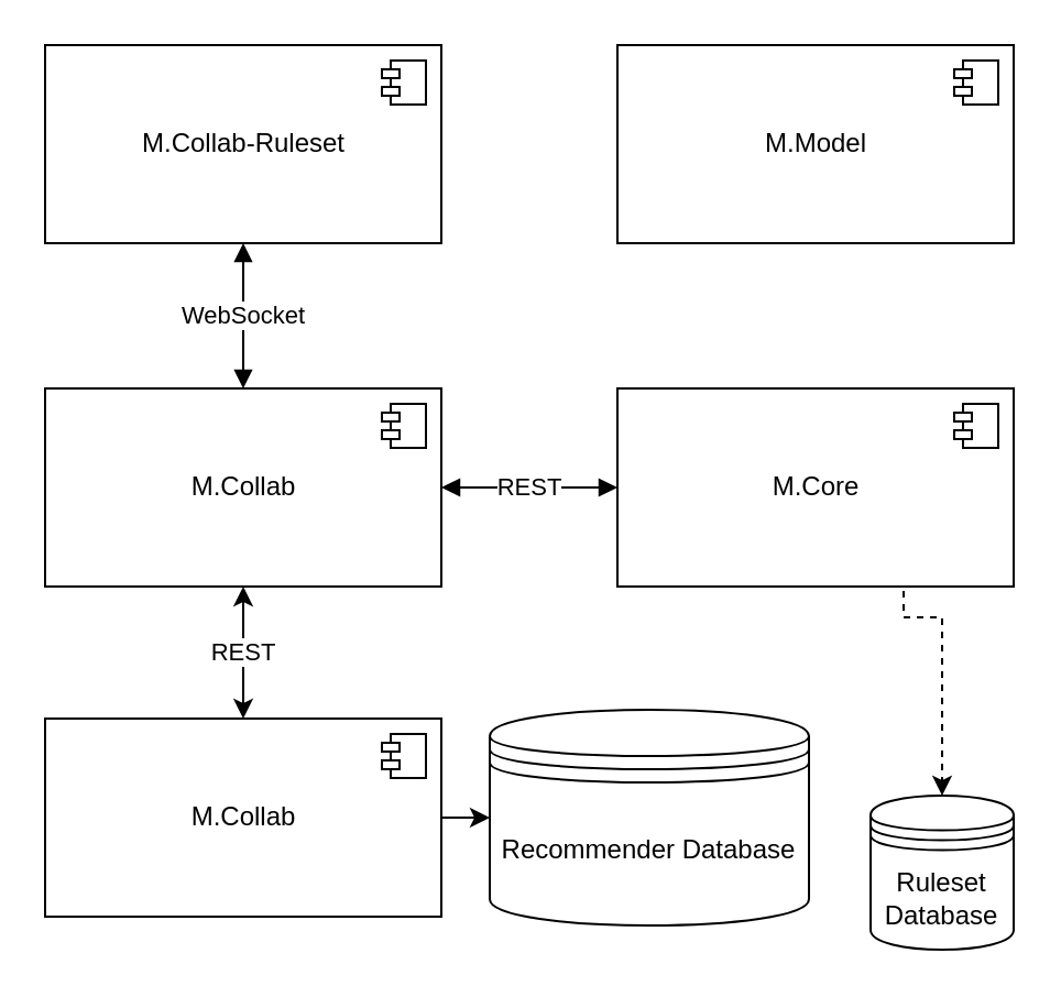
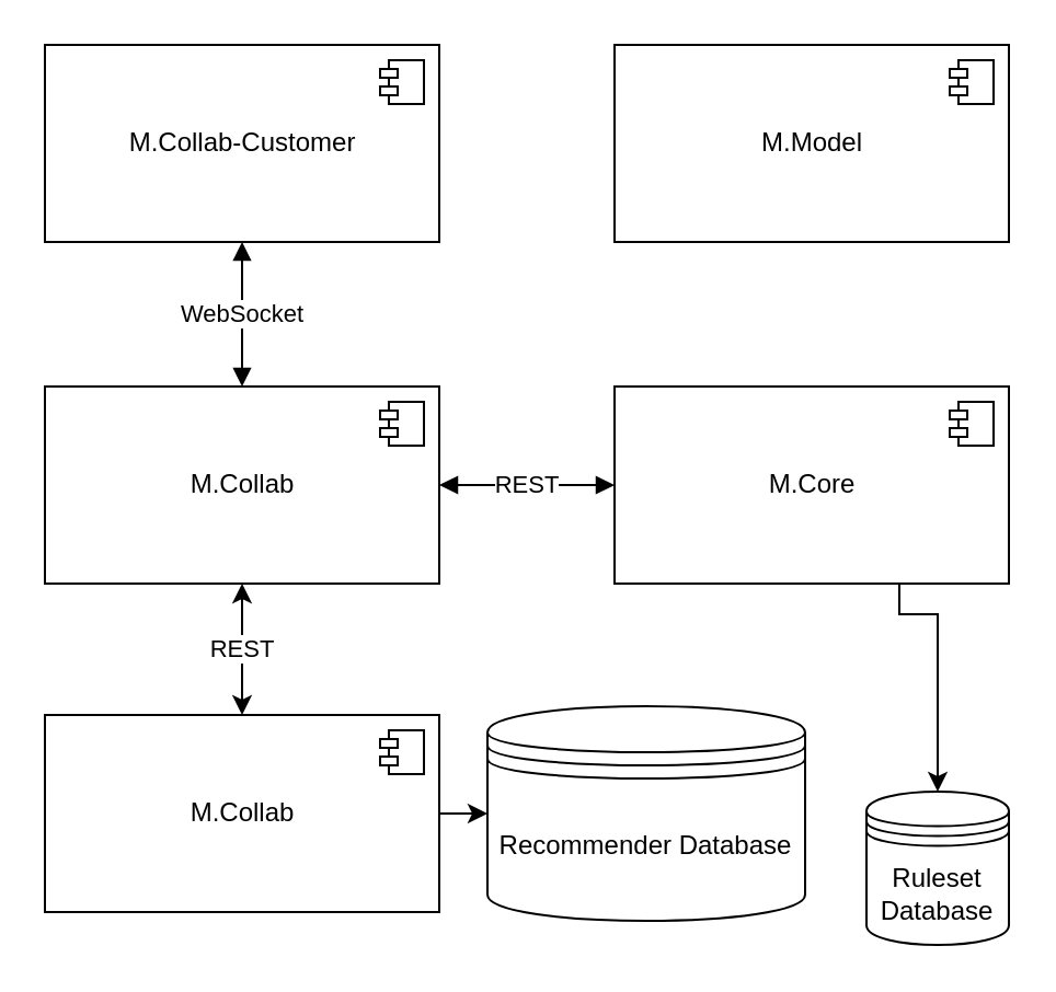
  <mxCell id="0" />
  <mxCell id="1" parent="0" />
  <mxCell id="2" value="M.Model" style="html=1;" parent="1" vertex="1"><mxGeometry x="280" y="20" width="180" height="90" as="geometry" /></mxCell>
  <mxCell id="3" value="" style="shape=component;jettyWidth=8;jettyHeight=4;" parent="2" vertex="1"><mxGeometry x="1" width="20" height="20" relative="1" as="geometry"><mxPoint x="-27" y="7" as="offset" /></mxGeometry></mxCell>
  <mxCell id="4" value="REST" style="edgeStyle=orthogonalEdgeStyle;rounded=0;orthogonalLoop=1;jettySize=auto;html=1;exitX=0.5;exitY=0;exitDx=0;exitDy=0;entryX=0.5;entryY=1;entryDx=0;entryDy=0;startArrow=classic;startFill=1;" edge="1" parent="1" source="16" target="5"><mxGeometry relative="1" as="geometry" /></mxCell>
  <mxCell id="5" value="M.Collab" style="html=1;" parent="1" vertex="1"><mxGeometry x="20" y="176" width="180" height="90" as="geometry" /></mxCell>
  <mxCell id="6" value="" style="shape=component;jettyWidth=8;jettyHeight=4;" parent="5" vertex="1"><mxGeometry x="1" width="20" height="20" relative="1" as="geometry"><mxPoint x="-27" y="7" as="offset" /></mxGeometry></mxCell>
- <mxCell id="7" style="edgeStyle=orthogonalEdgeStyle;rounded=0;orthogonalLoop=1;jettySize=auto;html=1;exitX=0.5;exitY=1;exitDx=0;exitDy=0;entryX=0.5;entryY=0;entryDx=0;entryDy=0;dashed=1;" parent="1" source="8" target="10" edge="1"><mxGeometry relative="1" as="geometry"><Array as="points"><mxPoint x="410" y="266" /><mxPoint x="410" y="280" /><mxPoint x="428" y="280" /></Array></mxGeometry></mxCell>
+ <mxCell id="7" style="edgeStyle=orthogonalEdgeStyle;rounded=0;orthogonalLoop=1;jettySize=auto;html=1;exitX=0.5;exitY=1;exitDx=0;exitDy=0;entryX=0.5;entryY=0;entryDx=0;entryDy=0;" parent="1" source="8" target="10" edge="1"><mxGeometry relative="1" as="geometry"><Array as="points"><mxPoint x="410" y="266" /><mxPoint x="410" y="280" /><mxPoint x="428" y="280" /></Array></mxGeometry></mxCell>
  <mxCell id="8" value="M.Core" style="html=1;" parent="1" vertex="1"><mxGeometry x="280" y="176" width="180" height="90" as="geometry" /></mxCell>
  <mxCell id="9" value="" style="shape=component;jettyWidth=8;jettyHeight=4;" parent="8" vertex="1"><mxGeometry x="1" width="20" height="20" relative="1" as="geometry"><mxPoint x="-27" y="7" as="offset" /></mxGeometry></mxCell>
  <mxCell id="10" value="Ruleset Database" style="shape=datastore;whiteSpace=wrap;html=1;" parent="1" vertex="1"><mxGeometry x="395" y="361" width="65" height="70" as="geometry" /></mxCell>
  <mxCell id="11" value="REST" style="endArrow=block;startArrow=block;endFill=1;startFill=1;html=1;entryX=1;entryY=0.5;entryDx=0;entryDy=0;exitX=0;exitY=0.5;exitDx=0;exitDy=0;" parent="1" source="8" target="5" edge="1"><mxGeometry width="160" relative="1" as="geometry"><mxPoint x="140" y="186" as="sourcePoint" /><mxPoint x="300" y="186" as="targetPoint" /><mxPoint as="offset" /></mxGeometry></mxCell>
- <mxCell id="12" value="M.Collab-Ruleset" style="html=1;" parent="1" vertex="1"><mxGeometry x="20" y="20" width="180" height="90" as="geometry" /></mxCell>
+ <mxCell id="12" value="M.Collab-Customer" style="html=1;" parent="1" vertex="1"><mxGeometry x="20" y="20" width="180" height="90" as="geometry" /></mxCell>
  <mxCell id="13" value="" style="shape=component;jettyWidth=8;jettyHeight=4;" parent="12" vertex="1"><mxGeometry x="1" width="20" height="20" relative="1" as="geometry"><mxPoint x="-27" y="7" as="offset" /></mxGeometry></mxCell>
  <mxCell id="14" value="WebSocket" style="endArrow=block;startArrow=block;endFill=1;startFill=1;html=1;entryX=0.5;entryY=0;entryDx=0;entryDy=0;exitX=0.5;exitY=1;exitDx=0;exitDy=0;" parent="1" source="12" target="5" edge="1"><mxGeometry width="160" relative="1" as="geometry"><mxPoint x="290" y="231" as="sourcePoint" /><mxPoint x="210" y="231" as="targetPoint" /><mxPoint as="offset" /></mxGeometry></mxCell>
  <mxCell id="15" style="edgeStyle=orthogonalEdgeStyle;rounded=0;orthogonalLoop=1;jettySize=auto;html=1;exitX=1;exitY=0.5;exitDx=0;exitDy=0;entryX=0;entryY=0.5;entryDx=0;entryDy=0;startArrow=none;startFill=0;" edge="1" parent="1" source="16" target="18"><mxGeometry relative="1" as="geometry" /></mxCell>
  <mxCell id="16" value="M.Collab" style="html=1;" vertex="1" parent="1"><mxGeometry x="20" y="326" width="180" height="90" as="geometry" /></mxCell>
  <mxCell id="17" value="" style="shape=component;jettyWidth=8;jettyHeight=4;" vertex="1" parent="16"><mxGeometry x="1" width="20" height="20" relative="1" as="geometry"><mxPoint x="-27" y="7" as="offset" /></mxGeometry></mxCell>
  <mxCell id="18" value="Recommender Database" style="shape=datastore;whiteSpace=wrap;html=1;" vertex="1" parent="1"><mxGeometry x="222" y="322" width="145" height="98" as="geometry" /></mxCell>
